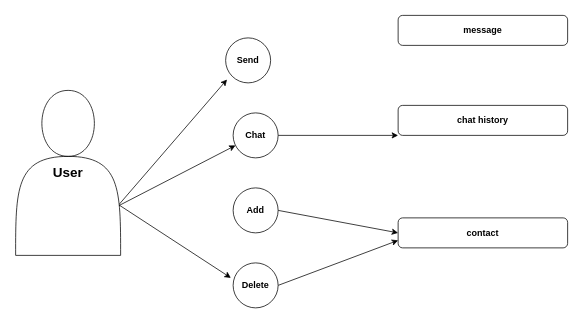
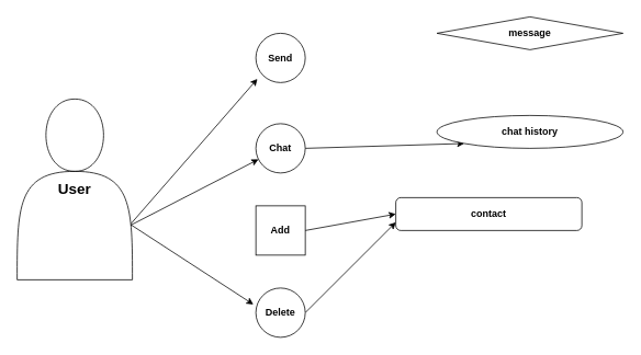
  <mxCell id="0" />
  <mxCell id="1" parent="0" />
  <mxCell id="2" value="" style="endArrow=classic;html=1;entryX=0;entryY=1;entryDx=0;entryDy=0;exitX=1;exitY=0.5;exitDx=0;exitDy=0;" edge="1" parent="1" source="9" target="6"><mxGeometry width="50" height="50" relative="1" as="geometry"><mxPoint x="180" y="200" as="sourcePoint" /><mxPoint x="330" y="160" as="targetPoint" /></mxGeometry></mxCell>
  <mxCell id="3" value="" style="endArrow=classic;html=1;entryX=0;entryY=0.5;entryDx=0;entryDy=0;exitX=1;exitY=0.5;exitDx=0;exitDy=0;" edge="1" parent="1" source="13" target="7"><mxGeometry width="50" height="50" relative="1" as="geometry"><mxPoint x="180" y="200" as="sourcePoint" /><mxPoint x="330" y="240" as="targetPoint" /></mxGeometry></mxCell>
  <mxCell id="4" value="" style="endArrow=classic;html=1;entryX=0;entryY=0.75;entryDx=0;entryDy=0;exitX=1;exitY=0.5;exitDx=0;exitDy=0;" edge="1" parent="1" source="14" target="7"><mxGeometry width="50" height="50" relative="1" as="geometry"><mxPoint x="180" y="200" as="sourcePoint" /><mxPoint x="280" y="310" as="targetPoint" /></mxGeometry></mxCell>
- <mxCell id="5" value="message" style="rounded=1;whiteSpace=wrap;html=1;fontStyle=1" vertex="1" parent="1"><mxGeometry x="530" y="20" width="226" height="40" as="geometry" /></mxCell>
- <mxCell id="6" value="chat history" style="rounded=1;whiteSpace=wrap;html=1;fontStyle=1" vertex="1" parent="1"><mxGeometry x="530" y="140" width="226" height="40" as="geometry" /></mxCell>
- <mxCell id="7" value="contact" style="rounded=1;whiteSpace=wrap;html=1;fontStyle=1" vertex="1" parent="1"><mxGeometry x="530" y="290" width="226" height="40" as="geometry" /></mxCell>
+ <mxCell id="5" value="message" style="rhombus;whiteSpace=wrap;html=1;fontStyle=1;" vertex="1" parent="1"><mxGeometry x="530" y="20" width="226" height="40" as="geometry" /></mxCell>
+ <mxCell id="6" value="chat history" style="ellipse;whiteSpace=wrap;html=1;fontStyle=1;" vertex="1" parent="1"><mxGeometry x="530" y="140" width="226" height="40" as="geometry" /></mxCell>
+ <mxCell id="7" value="contact" style="rounded=1;whiteSpace=wrap;html=1;fontStyle=1" vertex="1" parent="1"><mxGeometry x="480" y="240" width="226" height="40" as="geometry" /></mxCell>
  <mxCell id="8" value="" style="endArrow=classic;html=1;entryX=0;entryY=0.75;entryDx=0;entryDy=0;exitX=0.979;exitY=0.7;exitDx=0;exitDy=0;exitPerimeter=0;" edge="1" parent="1" target="9"><mxGeometry width="50" height="50" relative="1" as="geometry"><mxPoint x="157" y="274" as="sourcePoint" /><mxPoint x="410" y="230" as="targetPoint" /></mxGeometry></mxCell>
  <mxCell id="9" value="&lt;b&gt;Chat&lt;/b&gt;" style="ellipse;whiteSpace=wrap;html=1;aspect=fixed;" vertex="1" parent="1"><mxGeometry x="310" y="150" width="60" height="60" as="geometry" /></mxCell>
  <mxCell id="10" value="" style="endArrow=classic;html=1;entryX=0.031;entryY=0.925;entryDx=0;entryDy=0;entryPerimeter=0;exitX=0.986;exitY=0.691;exitDx=0;exitDy=0;exitPerimeter=0;" edge="1" parent="1" target="11"><mxGeometry width="50" height="50" relative="1" as="geometry"><mxPoint x="158" y="272" as="sourcePoint" /><mxPoint x="337" y="37" as="targetPoint" /></mxGeometry></mxCell>
- <mxCell id="11" value="&lt;span style=&quot;color: rgb(0, 0, 0); font-weight: 700;&quot;&gt;Send&lt;/span&gt;" style="ellipse;whiteSpace=wrap;html=1;aspect=fixed;" vertex="1" parent="1"><mxGeometry x="300" y="50" width="60" height="60" as="geometry" /></mxCell>
+ <mxCell id="11" value="&lt;span style=&quot;color: rgb(0, 0, 0); font-weight: 700;&quot;&gt;Send&lt;/span&gt;" style="ellipse;whiteSpace=wrap;html=1;aspect=fixed;" vertex="1" parent="1"><mxGeometry x="310" y="40" width="60" height="60" as="geometry" /></mxCell>
  <mxCell id="12" value="&lt;font style=&quot;font-size: 18px;&quot;&gt;&lt;b&gt;User&lt;/b&gt;&lt;/font&gt;" style="shape=actor;whiteSpace=wrap;html=1;" vertex="1" parent="1"><mxGeometry x="20" y="120" width="140" height="220" as="geometry" /></mxCell>
- <mxCell id="13" value="&lt;b&gt;Add&lt;/b&gt;" style="ellipse;whiteSpace=wrap;html=1;aspect=fixed;" vertex="1" parent="1"><mxGeometry x="310" y="250" width="60" height="60" as="geometry" /></mxCell>
+ <mxCell id="13" value="&lt;b&gt;Add&lt;/b&gt;" style="whiteSpace=wrap;html=1;aspect=fixed;rounded=0;" vertex="1" parent="1"><mxGeometry x="310" y="250" width="60" height="60" as="geometry" /></mxCell>
  <mxCell id="14" value="&lt;b&gt;Delete&lt;/b&gt;" style="ellipse;whiteSpace=wrap;html=1;aspect=fixed;" vertex="1" parent="1"><mxGeometry x="310" y="350" width="60" height="60" as="geometry" /></mxCell>
  <mxCell id="15" value="" style="endArrow=classic;html=1;entryX=-0.05;entryY=0.333;entryDx=0;entryDy=0;exitX=0.986;exitY=0.695;exitDx=0;exitDy=0;exitPerimeter=0;entryPerimeter=0;" edge="1" parent="1" source="12" target="14"><mxGeometry width="50" height="50" relative="1" as="geometry"><mxPoint x="177" y="294" as="sourcePoint" /><mxPoint x="333" y="213" as="targetPoint" /></mxGeometry></mxCell>
